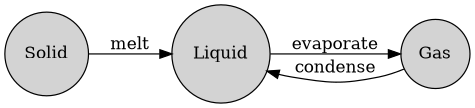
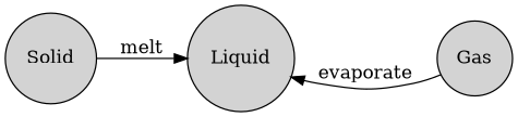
  digraph {
    rankdir=LR
    node [fillcolor=lightgrey shape=circle style=filled]
    n1 [label=Solid]
    n2 [label=Liquid]
    n3 [label=Gas]
    n1 -> n2 [label=melt]
-   n2 -> n3 [label=evaporate]
-   n3 -> n2 [label=condense]
+   n3 -> n2 [label=evaporate]
  }
